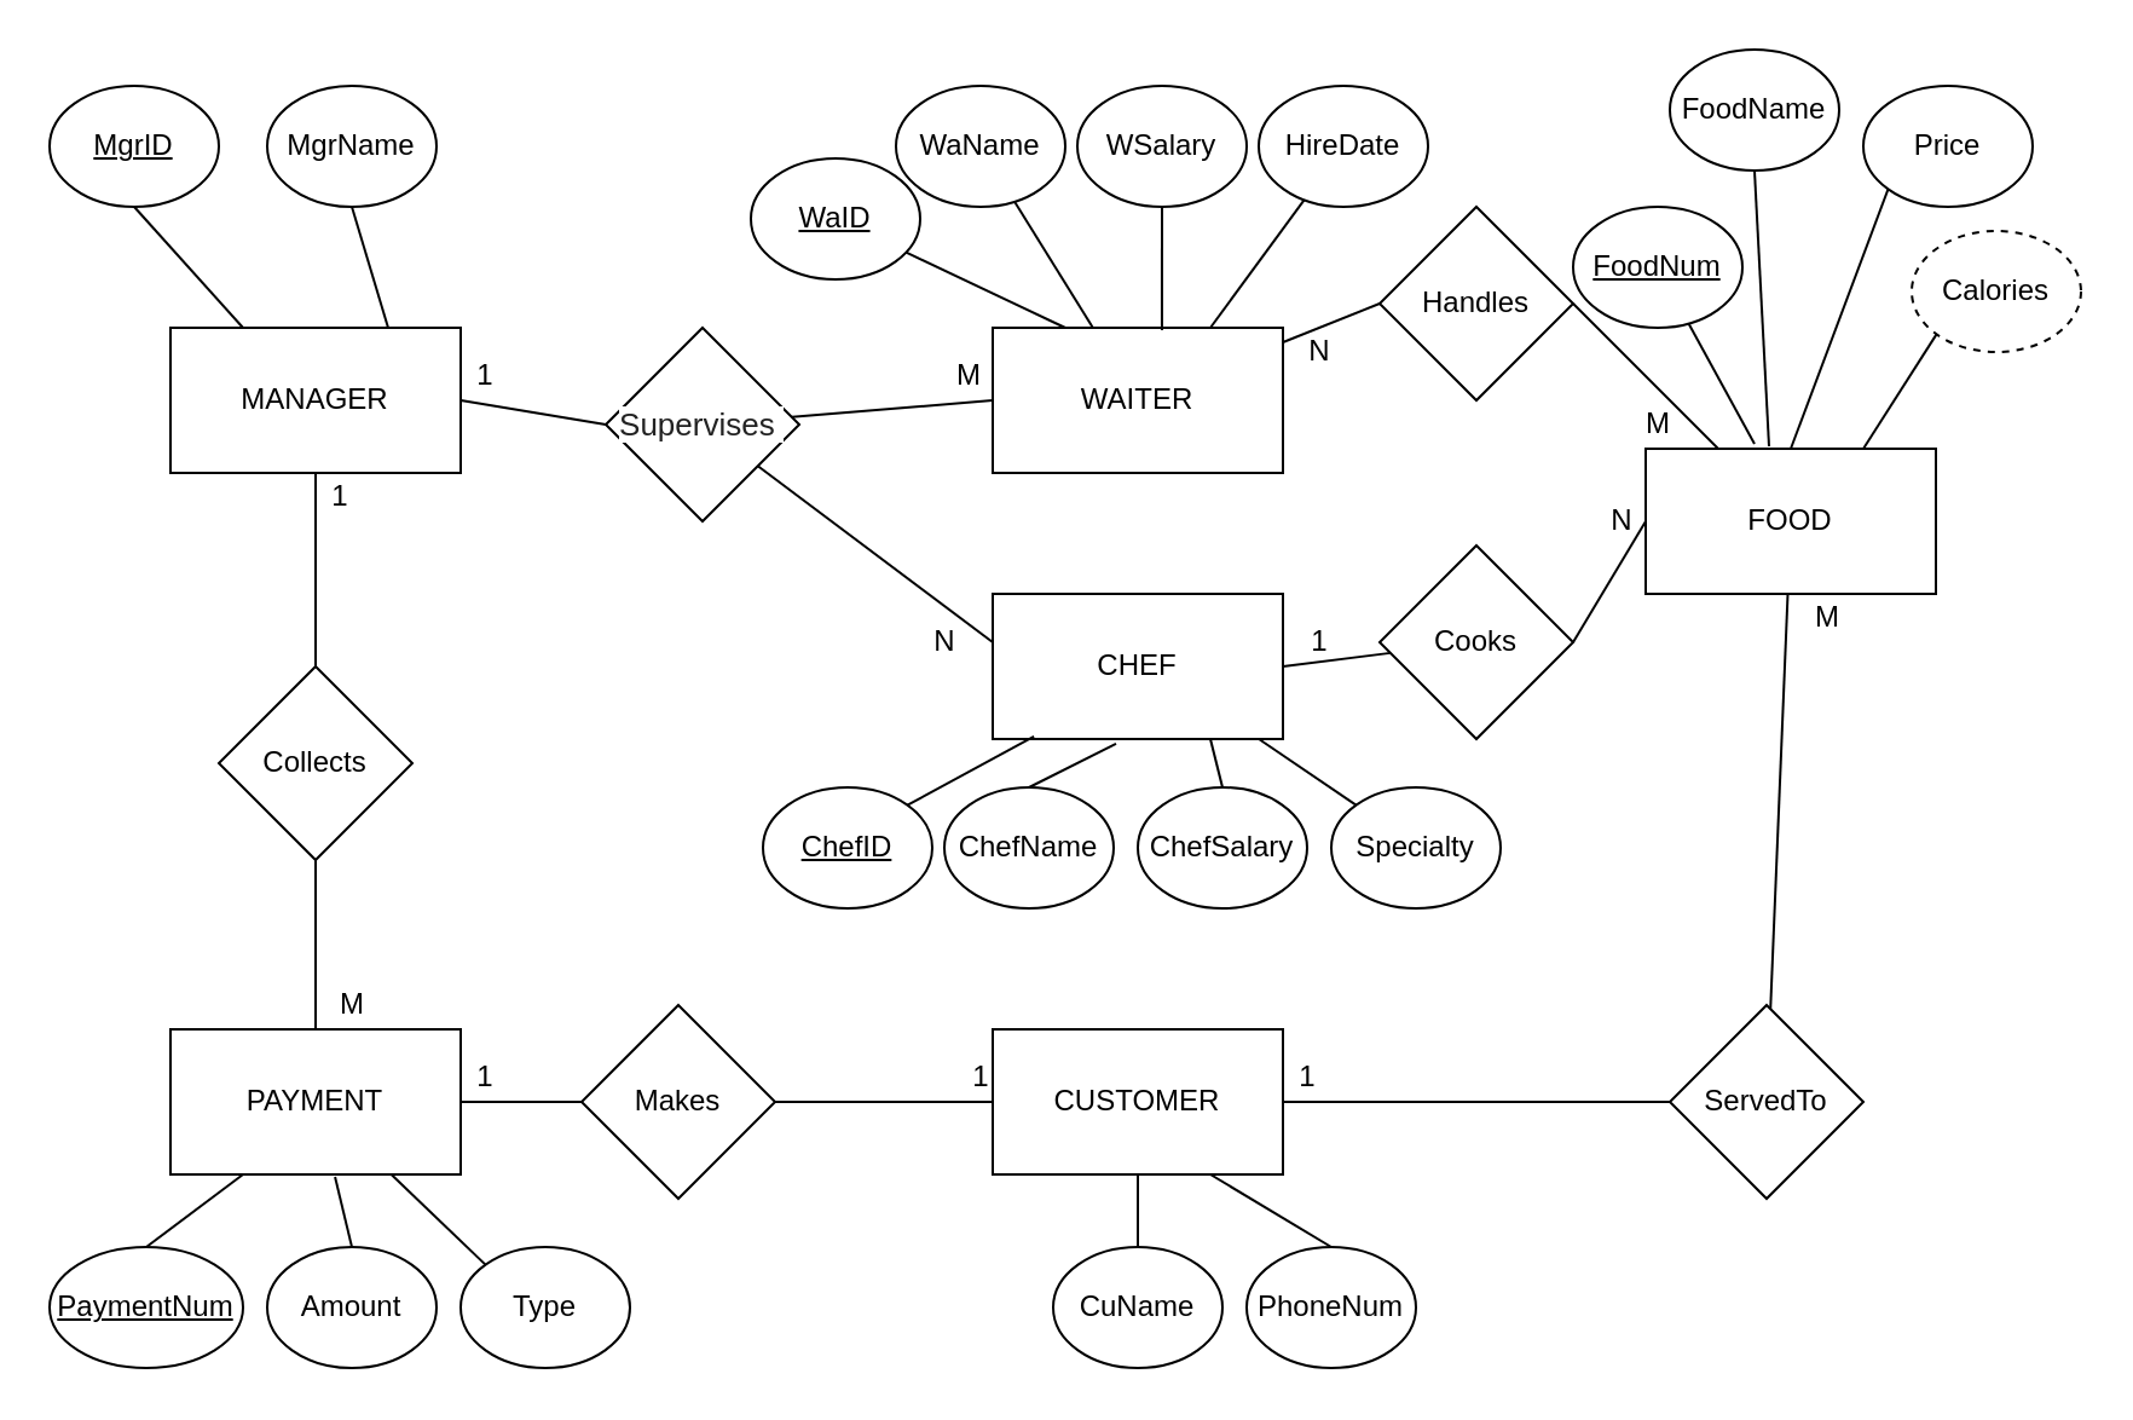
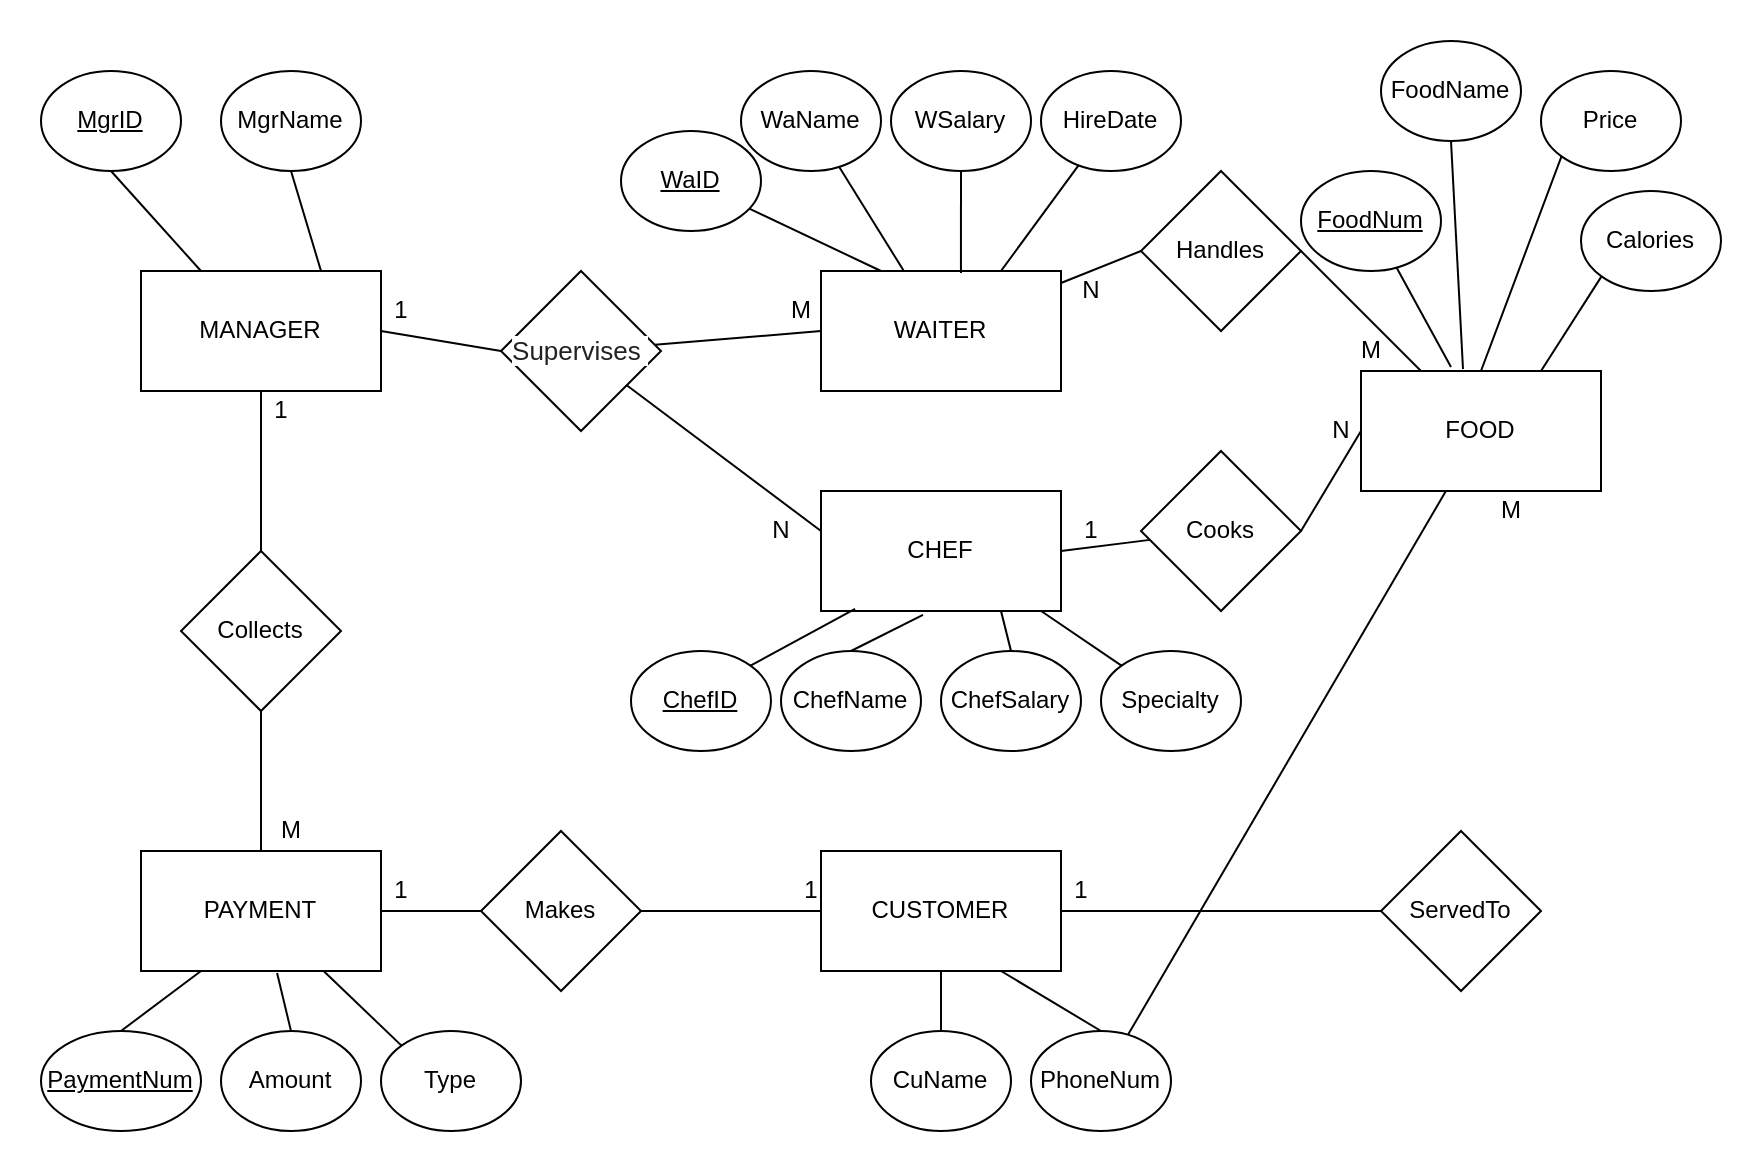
  <mxCell id="0" />
  <mxCell id="1" parent="0" />
  <mxCell id="2" style="edgeStyle=none;rounded=1;orthogonalLoop=1;jettySize=auto;html=1;entryX=0.5;entryY=0;entryDx=0;entryDy=0;endArrow=none;endFill=0;strokeColor=#000000;" parent="1" source="5" target="16" edge="1"><mxGeometry relative="1" as="geometry" /></mxCell>
  <mxCell id="3" style="edgeStyle=none;rounded=1;orthogonalLoop=1;jettySize=auto;html=1;exitX=0.75;exitY=0;exitDx=0;exitDy=0;entryX=0.5;entryY=1;entryDx=0;entryDy=0;endArrow=none;endFill=0;strokeColor=#000000;" parent="1" source="5" target="28" edge="1"><mxGeometry relative="1" as="geometry" /></mxCell>
  <mxCell id="4" style="edgeStyle=none;rounded=1;orthogonalLoop=1;jettySize=auto;html=1;exitX=0.25;exitY=0;exitDx=0;exitDy=0;entryX=0.5;entryY=1;entryDx=0;entryDy=0;endArrow=none;endFill=0;strokeColor=#000000;" parent="1" source="5" target="27" edge="1"><mxGeometry relative="1" as="geometry" /></mxCell>
  <mxCell id="5" value="MANAGER" style="rounded=0;whiteSpace=wrap;html=1;" parent="1" vertex="1"><mxGeometry x="70" y="135" width="120" height="60" as="geometry" /></mxCell>
  <mxCell id="6" style="edgeStyle=none;rounded=1;orthogonalLoop=1;jettySize=auto;html=1;entryX=0;entryY=0.5;entryDx=0;entryDy=0;endArrow=none;endFill=0;strokeColor=#000000;" parent="1" source="7" target="23" edge="1"><mxGeometry relative="1" as="geometry" /></mxCell>
  <mxCell id="7" value="WAITER" style="rounded=0;whiteSpace=wrap;html=1;" parent="1" vertex="1"><mxGeometry x="410" y="135" width="120" height="60" as="geometry" /></mxCell>
  <mxCell id="8" value="CHEF" style="rounded=0;whiteSpace=wrap;html=1;" parent="1" vertex="1"><mxGeometry x="410" y="245" width="120" height="60" as="geometry" /></mxCell>
  <mxCell id="9" style="edgeStyle=none;rounded=1;orthogonalLoop=1;jettySize=auto;html=1;exitX=0;exitY=0.5;exitDx=0;exitDy=0;strokeColor=#000000;endArrow=none;endFill=0;" parent="1" target="5" edge="1"><mxGeometry relative="1" as="geometry"><mxPoint x="190" y="155" as="sourcePoint" /></mxGeometry></mxCell>
  <mxCell id="10" value="&lt;span style=&quot;color: rgb(34 , 34 , 34) ; font-family: &amp;#34;arial&amp;#34; , sans-serif ; font-size: small ; text-align: left ; white-space: normal ; background-color: rgb(255 , 255 , 255)&quot;&gt;Supervises&amp;nbsp;&lt;/span&gt;" style="rhombus;whiteSpace=wrap;html=1;" parent="1" vertex="1"><mxGeometry x="250" y="135" width="80" height="80" as="geometry" /></mxCell>
  <mxCell id="11" value="" style="endArrow=none;html=1;strokeColor=#000000;rounded=1;entryX=0;entryY=0.5;entryDx=0;entryDy=0;" parent="1" source="10" target="7" edge="1"><mxGeometry width="50" height="50" relative="1" as="geometry"><mxPoint x="310" y="245" as="sourcePoint" /><mxPoint x="360" y="195" as="targetPoint" /></mxGeometry></mxCell>
  <mxCell id="12" value="" style="endArrow=none;html=1;strokeColor=#000000;" parent="1" source="10" edge="1"><mxGeometry width="50" height="50" relative="1" as="geometry"><mxPoint x="360" y="315" as="sourcePoint" /><mxPoint x="410" y="265" as="targetPoint" /></mxGeometry></mxCell>
  <mxCell id="13" value="CUSTOMER" style="rounded=0;whiteSpace=wrap;html=1;" parent="1" vertex="1"><mxGeometry x="410" y="425" width="120" height="60" as="geometry" /></mxCell>
  <mxCell id="14" style="edgeStyle=none;rounded=1;orthogonalLoop=1;jettySize=auto;html=1;entryX=0.5;entryY=1;entryDx=0;entryDy=0;endArrow=none;endFill=0;strokeColor=#000000;" parent="1" source="15" target="16" edge="1"><mxGeometry relative="1" as="geometry" /></mxCell>
  <mxCell id="15" value="PAYMENT" style="rounded=0;whiteSpace=wrap;html=1;" parent="1" vertex="1"><mxGeometry x="70" y="425" width="120" height="60" as="geometry" /></mxCell>
  <mxCell id="16" value="Collects" style="rhombus;whiteSpace=wrap;html=1;" parent="1" vertex="1"><mxGeometry x="90" y="275" width="80" height="80" as="geometry" /></mxCell>
  <mxCell id="17" style="edgeStyle=none;rounded=1;orthogonalLoop=1;jettySize=auto;html=1;endArrow=none;endFill=0;strokeColor=#000000;" parent="1" source="19" target="13" edge="1"><mxGeometry relative="1" as="geometry" /></mxCell>
  <mxCell id="18" style="edgeStyle=none;rounded=1;orthogonalLoop=1;jettySize=auto;html=1;endArrow=none;endFill=0;strokeColor=#000000;" parent="1" source="19" target="15" edge="1"><mxGeometry relative="1" as="geometry" /></mxCell>
  <mxCell id="19" value="Makes" style="rhombus;whiteSpace=wrap;html=1;" parent="1" vertex="1"><mxGeometry x="240" y="415" width="80" height="80" as="geometry" /></mxCell>
  <mxCell id="20" style="edgeStyle=none;rounded=1;orthogonalLoop=1;jettySize=auto;html=1;entryX=1;entryY=0.5;entryDx=0;entryDy=0;endArrow=none;endFill=0;strokeColor=#000000;" parent="1" source="22" target="23" edge="1"><mxGeometry relative="1" as="geometry" /></mxCell>
- <mxCell id="21" style="edgeStyle=none;rounded=1;orthogonalLoop=1;jettySize=auto;html=1;endArrow=none;endFill=0;strokeColor=#000000;" parent="1" source="22" target="34" edge="1"><mxGeometry relative="1" as="geometry" /></mxCell>
+ <mxCell id="21" style="edgeStyle=none;rounded=1;orthogonalLoop=1;jettySize=auto;html=1;endArrow=none;endFill=0;strokeColor=#000000;" parent="1" source="22" target="46" edge="1"><mxGeometry relative="1" as="geometry" /></mxCell>
  <mxCell id="22" value="FOOD" style="rounded=0;whiteSpace=wrap;html=1;" parent="1" vertex="1"><mxGeometry x="680" y="185" width="120" height="60" as="geometry" /></mxCell>
  <mxCell id="23" value="Handles" style="rhombus;whiteSpace=wrap;html=1;" parent="1" vertex="1"><mxGeometry x="570" y="85" width="80" height="80" as="geometry" /></mxCell>
  <mxCell id="24" style="edgeStyle=none;rounded=1;orthogonalLoop=1;jettySize=auto;html=1;exitX=1;exitY=0.5;exitDx=0;exitDy=0;entryX=0;entryY=0.5;entryDx=0;entryDy=0;endArrow=none;endFill=0;strokeColor=#000000;" parent="1" source="26" target="22" edge="1"><mxGeometry relative="1" as="geometry" /></mxCell>
  <mxCell id="25" style="edgeStyle=none;rounded=1;orthogonalLoop=1;jettySize=auto;html=1;entryX=1;entryY=0.5;entryDx=0;entryDy=0;endArrow=none;endFill=0;strokeColor=#000000;" parent="1" source="26" target="8" edge="1"><mxGeometry relative="1" as="geometry" /></mxCell>
  <mxCell id="26" value="Cooks" style="rhombus;whiteSpace=wrap;html=1;" parent="1" vertex="1"><mxGeometry x="570" y="225" width="80" height="80" as="geometry" /></mxCell>
  <mxCell id="27" value="&lt;u&gt;MgrID&lt;/u&gt;" style="ellipse;whiteSpace=wrap;html=1;" parent="1" vertex="1"><mxGeometry x="20" y="35" width="70" height="50" as="geometry" /></mxCell>
  <mxCell id="28" value="MgrName" style="ellipse;whiteSpace=wrap;html=1;" parent="1" vertex="1"><mxGeometry x="110" y="35" width="70" height="50" as="geometry" /></mxCell>
  <mxCell id="29" style="edgeStyle=none;rounded=1;orthogonalLoop=1;jettySize=auto;html=1;entryX=0.25;entryY=0;entryDx=0;entryDy=0;endArrow=none;endFill=0;strokeColor=#000000;" parent="1" source="30" target="7" edge="1"><mxGeometry relative="1" as="geometry" /></mxCell>
  <mxCell id="30" value="&lt;u&gt;WaID&lt;/u&gt;" style="ellipse;whiteSpace=wrap;html=1;" parent="1" vertex="1"><mxGeometry x="310" y="65" width="70" height="50" as="geometry" /></mxCell>
  <mxCell id="31" style="edgeStyle=none;rounded=1;orthogonalLoop=1;jettySize=auto;html=1;endArrow=none;endFill=0;strokeColor=#000000;" parent="1" source="32" target="7" edge="1"><mxGeometry relative="1" as="geometry" /></mxCell>
  <mxCell id="32" value="WaName" style="ellipse;whiteSpace=wrap;html=1;" parent="1" vertex="1"><mxGeometry x="370" y="35" width="70" height="50" as="geometry" /></mxCell>
  <mxCell id="33" style="edgeStyle=none;rounded=1;orthogonalLoop=1;jettySize=auto;html=1;endArrow=none;endFill=0;strokeColor=#000000;" parent="1" source="34" target="13" edge="1"><mxGeometry relative="1" as="geometry" /></mxCell>
  <mxCell id="34" value="ServedTo" style="rhombus;whiteSpace=wrap;html=1;" parent="1" vertex="1"><mxGeometry x="690" y="415" width="80" height="80" as="geometry" /></mxCell>
  <mxCell id="35" style="rounded=0;orthogonalLoop=1;jettySize=auto;html=1;exitX=0.5;exitY=1;exitDx=0;exitDy=0;entryX=0.583;entryY=0.017;entryDx=0;entryDy=0;entryPerimeter=0;endArrow=none;endFill=0;" parent="1" source="36" target="7" edge="1"><mxGeometry relative="1" as="geometry" /></mxCell>
  <mxCell id="36" value="WSalary" style="ellipse;whiteSpace=wrap;html=1;" parent="1" vertex="1"><mxGeometry x="445" y="35" width="70" height="50" as="geometry" /></mxCell>
  <mxCell id="37" style="edgeStyle=none;rounded=1;orthogonalLoop=1;jettySize=auto;html=1;exitX=0.5;exitY=0;exitDx=0;exitDy=0;entryX=0.75;entryY=1;entryDx=0;entryDy=0;endArrow=none;endFill=0;strokeColor=#000000;" parent="1" source="38" target="8" edge="1"><mxGeometry relative="1" as="geometry" /></mxCell>
  <mxCell id="38" value="ChefSalary" style="ellipse;whiteSpace=wrap;html=1;" parent="1" vertex="1"><mxGeometry x="470" y="325" width="70" height="50" as="geometry" /></mxCell>
  <mxCell id="39" style="edgeStyle=none;rounded=1;orthogonalLoop=1;jettySize=auto;html=1;exitX=0.5;exitY=0;exitDx=0;exitDy=0;entryX=0.425;entryY=1.033;entryDx=0;entryDy=0;entryPerimeter=0;endArrow=none;endFill=0;strokeColor=#000000;" parent="1" source="40" target="8" edge="1"><mxGeometry relative="1" as="geometry" /></mxCell>
  <mxCell id="40" value="ChefName" style="ellipse;whiteSpace=wrap;html=1;" parent="1" vertex="1"><mxGeometry x="390" y="325" width="70" height="50" as="geometry" /></mxCell>
  <mxCell id="41" style="edgeStyle=none;rounded=1;orthogonalLoop=1;jettySize=auto;html=1;exitX=1;exitY=0;exitDx=0;exitDy=0;entryX=0.142;entryY=0.983;entryDx=0;entryDy=0;entryPerimeter=0;endArrow=none;endFill=0;strokeColor=#000000;" parent="1" source="42" target="8" edge="1"><mxGeometry relative="1" as="geometry" /></mxCell>
  <mxCell id="42" value="&lt;u&gt;ChefID&lt;/u&gt;" style="ellipse;whiteSpace=wrap;html=1;" parent="1" vertex="1"><mxGeometry x="315" y="325" width="70" height="50" as="geometry" /></mxCell>
  <mxCell id="43" style="edgeStyle=none;rounded=1;orthogonalLoop=1;jettySize=auto;html=1;exitX=0;exitY=0;exitDx=0;exitDy=0;entryX=0.917;entryY=1;entryDx=0;entryDy=0;entryPerimeter=0;endArrow=none;endFill=0;strokeColor=#000000;" parent="1" source="44" target="8" edge="1"><mxGeometry relative="1" as="geometry" /></mxCell>
  <mxCell id="44" value="Specialty" style="ellipse;whiteSpace=wrap;html=1;" parent="1" vertex="1"><mxGeometry x="550" y="325" width="70" height="50" as="geometry" /></mxCell>
  <mxCell id="45" style="edgeStyle=none;rounded=1;orthogonalLoop=1;jettySize=auto;html=1;exitX=0.5;exitY=0;exitDx=0;exitDy=0;entryX=0.75;entryY=1;entryDx=0;entryDy=0;endArrow=none;endFill=0;strokeColor=#000000;" parent="1" source="46" target="13" edge="1"><mxGeometry relative="1" as="geometry" /></mxCell>
  <mxCell id="46" value="PhoneNum" style="ellipse;whiteSpace=wrap;html=1;" parent="1" vertex="1"><mxGeometry x="515" y="515" width="70" height="50" as="geometry" /></mxCell>
  <mxCell id="47" style="edgeStyle=none;rounded=1;orthogonalLoop=1;jettySize=auto;html=1;exitX=0.5;exitY=0;exitDx=0;exitDy=0;entryX=0.5;entryY=1;entryDx=0;entryDy=0;endArrow=none;endFill=0;strokeColor=#000000;" parent="1" source="48" target="13" edge="1"><mxGeometry relative="1" as="geometry" /></mxCell>
  <mxCell id="48" value="CuName" style="ellipse;whiteSpace=wrap;html=1;" parent="1" vertex="1"><mxGeometry x="435" y="515" width="70" height="50" as="geometry" /></mxCell>
  <mxCell id="49" style="edgeStyle=none;rounded=1;orthogonalLoop=1;jettySize=auto;html=1;exitX=0;exitY=0;exitDx=0;exitDy=0;endArrow=none;endFill=0;strokeColor=#000000;" parent="1" source="50" target="15" edge="1"><mxGeometry relative="1" as="geometry" /></mxCell>
  <mxCell id="50" value="Type" style="ellipse;whiteSpace=wrap;html=1;" parent="1" vertex="1"><mxGeometry x="190" y="515" width="70" height="50" as="geometry" /></mxCell>
  <mxCell id="51" style="edgeStyle=none;rounded=1;orthogonalLoop=1;jettySize=auto;html=1;exitX=0.5;exitY=0;exitDx=0;exitDy=0;entryX=0.567;entryY=1.017;entryDx=0;entryDy=0;entryPerimeter=0;endArrow=none;endFill=0;strokeColor=#000000;" parent="1" source="52" target="15" edge="1"><mxGeometry relative="1" as="geometry" /></mxCell>
  <mxCell id="52" value="Amount" style="ellipse;whiteSpace=wrap;html=1;" parent="1" vertex="1"><mxGeometry x="110" y="515" width="70" height="50" as="geometry" /></mxCell>
  <mxCell id="53" style="edgeStyle=none;rounded=1;orthogonalLoop=1;jettySize=auto;html=1;exitX=0.5;exitY=0;exitDx=0;exitDy=0;entryX=0.25;entryY=1;entryDx=0;entryDy=0;endArrow=none;endFill=0;strokeColor=#000000;" parent="1" source="54" target="15" edge="1"><mxGeometry relative="1" as="geometry" /></mxCell>
  <mxCell id="54" value="&lt;u&gt;PaymentNum&lt;/u&gt;" style="ellipse;whiteSpace=wrap;html=1;" parent="1" vertex="1"><mxGeometry x="20" y="515" width="80" height="50" as="geometry" /></mxCell>
  <mxCell id="55" style="edgeStyle=none;rounded=1;orthogonalLoop=1;jettySize=auto;html=1;entryX=0.375;entryY=-0.033;entryDx=0;entryDy=0;entryPerimeter=0;endArrow=none;endFill=0;strokeColor=#000000;" parent="1" source="56" target="22" edge="1"><mxGeometry relative="1" as="geometry" /></mxCell>
  <mxCell id="56" value="&lt;u&gt;FoodNum&lt;/u&gt;" style="ellipse;whiteSpace=wrap;html=1;" parent="1" vertex="1"><mxGeometry x="650" y="85" width="70" height="50" as="geometry" /></mxCell>
  <mxCell id="57" style="edgeStyle=none;rounded=1;orthogonalLoop=1;jettySize=auto;html=1;exitX=0;exitY=1;exitDx=0;exitDy=0;entryX=0.5;entryY=0;entryDx=0;entryDy=0;endArrow=none;endFill=0;strokeColor=#000000;" parent="1" source="58" target="22" edge="1"><mxGeometry relative="1" as="geometry" /></mxCell>
  <mxCell id="58" value="Price" style="ellipse;whiteSpace=wrap;html=1;" parent="1" vertex="1"><mxGeometry x="770" y="35" width="70" height="50" as="geometry" /></mxCell>
  <mxCell id="59" style="edgeStyle=none;rounded=1;orthogonalLoop=1;jettySize=auto;html=1;exitX=0;exitY=1;exitDx=0;exitDy=0;entryX=0.75;entryY=0;entryDx=0;entryDy=0;endArrow=none;endFill=0;strokeColor=#000000;" parent="1" source="60" target="22" edge="1"><mxGeometry relative="1" as="geometry" /></mxCell>
- <mxCell id="60" value="Calories" style="ellipse;whiteSpace=wrap;html=1;dashed=1;" parent="1" vertex="1"><mxGeometry x="790" y="95" width="70" height="50" as="geometry" /></mxCell>
+ <mxCell id="60" value="Calories" style="ellipse;whiteSpace=wrap;html=1;" parent="1" vertex="1"><mxGeometry x="790" y="95" width="70" height="50" as="geometry" /></mxCell>
  <mxCell id="61" style="edgeStyle=none;rounded=1;orthogonalLoop=1;jettySize=auto;html=1;exitX=0.5;exitY=1;exitDx=0;exitDy=0;entryX=0.425;entryY=-0.017;entryDx=0;entryDy=0;entryPerimeter=0;endArrow=none;endFill=0;strokeColor=#000000;" parent="1" source="62" target="22" edge="1"><mxGeometry relative="1" as="geometry" /></mxCell>
  <mxCell id="62" value="FoodName" style="ellipse;whiteSpace=wrap;html=1;" parent="1" vertex="1"><mxGeometry x="690" y="20" width="70" height="50" as="geometry" /></mxCell>
  <mxCell id="63" style="rounded=0;orthogonalLoop=1;jettySize=auto;html=1;entryX=0.75;entryY=0;entryDx=0;entryDy=0;endArrow=none;endFill=0;" parent="1" source="64" target="7" edge="1"><mxGeometry relative="1" as="geometry" /></mxCell>
  <mxCell id="64" value="HireDate" style="ellipse;whiteSpace=wrap;html=1;" parent="1" vertex="1"><mxGeometry x="520" y="35" width="70" height="50" as="geometry" /></mxCell>
  <mxCell id="65" style="edgeStyle=none;rounded=1;orthogonalLoop=1;jettySize=auto;html=1;exitX=0;exitY=0.5;exitDx=0;exitDy=0;strokeColor=#000000;endArrow=none;endFill=0;entryX=1;entryY=0.5;entryDx=0;entryDy=0;" parent="1" source="10" target="5" edge="1"><mxGeometry relative="1" as="geometry"><mxPoint x="250" y="175" as="sourcePoint" /><mxPoint x="210" y="159" as="targetPoint" /></mxGeometry></mxCell>
  <mxCell id="66" value="1" style="text;html=1;align=center;verticalAlign=middle;resizable=0;points=[];autosize=1;" parent="1" vertex="1"><mxGeometry x="190" y="145" width="20" height="20" as="geometry" /></mxCell>
  <mxCell id="67" value="M" style="text;html=1;align=center;verticalAlign=middle;resizable=0;points=[];autosize=1;" parent="1" vertex="1"><mxGeometry x="385" y="145" width="30" height="20" as="geometry" /></mxCell>
  <mxCell id="68" value="N" style="text;html=1;align=center;verticalAlign=middle;resizable=0;points=[];autosize=1;" parent="1" vertex="1"><mxGeometry x="380" y="255" width="20" height="20" as="geometry" /></mxCell>
  <mxCell id="69" value="N" style="text;html=1;align=center;verticalAlign=middle;resizable=0;points=[];autosize=1;" parent="1" vertex="1"><mxGeometry x="535" y="135" width="20" height="20" as="geometry" /></mxCell>
  <mxCell id="70" value="M" style="text;html=1;align=center;verticalAlign=middle;resizable=0;points=[];autosize=1;" parent="1" vertex="1"><mxGeometry x="670" y="165" width="30" height="20" as="geometry" /></mxCell>
  <mxCell id="71" value="1" style="text;html=1;align=center;verticalAlign=middle;resizable=0;points=[];autosize=1;" parent="1" vertex="1"><mxGeometry x="535" y="255" width="20" height="20" as="geometry" /></mxCell>
  <mxCell id="72" value="N" style="text;html=1;align=center;verticalAlign=middle;resizable=0;points=[];autosize=1;" parent="1" vertex="1"><mxGeometry x="660" y="205" width="20" height="20" as="geometry" /></mxCell>
  <mxCell id="73" value="M" style="text;html=1;align=center;verticalAlign=middle;resizable=0;points=[];autosize=1;" parent="1" vertex="1"><mxGeometry x="130" y="405" width="30" height="20" as="geometry" /></mxCell>
  <mxCell id="74" value="1" style="text;html=1;align=center;verticalAlign=middle;resizable=0;points=[];autosize=1;" parent="1" vertex="1"><mxGeometry x="130" y="195" width="20" height="20" as="geometry" /></mxCell>
  <mxCell id="75" value="1" style="text;html=1;align=center;verticalAlign=middle;resizable=0;points=[];autosize=1;" parent="1" vertex="1"><mxGeometry x="395" y="435" width="20" height="20" as="geometry" /></mxCell>
  <mxCell id="76" value="1" style="text;html=1;align=center;verticalAlign=middle;resizable=0;points=[];autosize=1;" parent="1" vertex="1"><mxGeometry x="190" y="435" width="20" height="20" as="geometry" /></mxCell>
  <mxCell id="77" value="M" style="text;html=1;align=center;verticalAlign=middle;resizable=0;points=[];autosize=1;" parent="1" vertex="1"><mxGeometry x="740" y="245" width="30" height="20" as="geometry" /></mxCell>
  <mxCell id="78" value="1" style="text;html=1;align=center;verticalAlign=middle;resizable=0;points=[];autosize=1;" parent="1" vertex="1"><mxGeometry x="530" y="435" width="20" height="20" as="geometry" /></mxCell>
